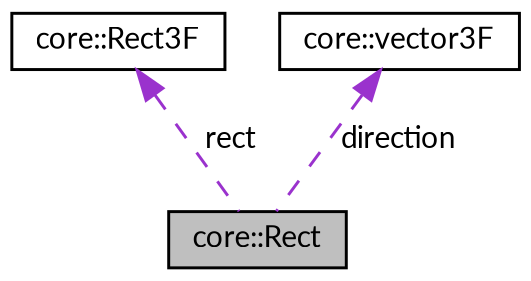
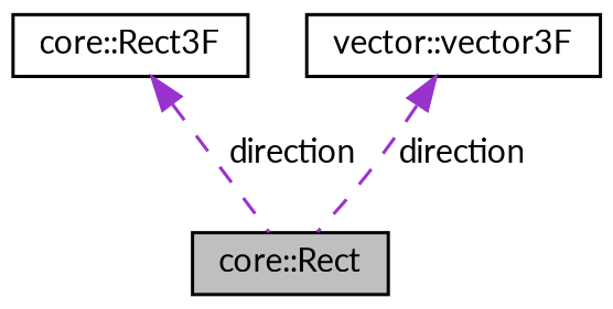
  digraph {
    fontname=Lato
    node [color=black fillcolor=white fontname=Lato fontsize=10 shape=record style=filled]
    edge [color=darkorchid3 dir=back fontname=Lato fontsize=10 labelfontname=Helvetica labelfontsize=10 style=dashed]
    n1 [fillcolor=grey75 fontcolor=black height=0.2 label="core::Rect" width=0.4]
    n2 [height=0.2 label="core::Rect3F" width=0.4]
-   n3 [height=0.2 label="core::vector3F" width=0.4]
-   n2 -> n1 [label=" rect"]
+   n3 [height=0.2 label="vector::vector3F" width=0.4]
+   n2 -> n1 [label=" direction"]
    n3 -> n1 [label=" direction"]
  }
